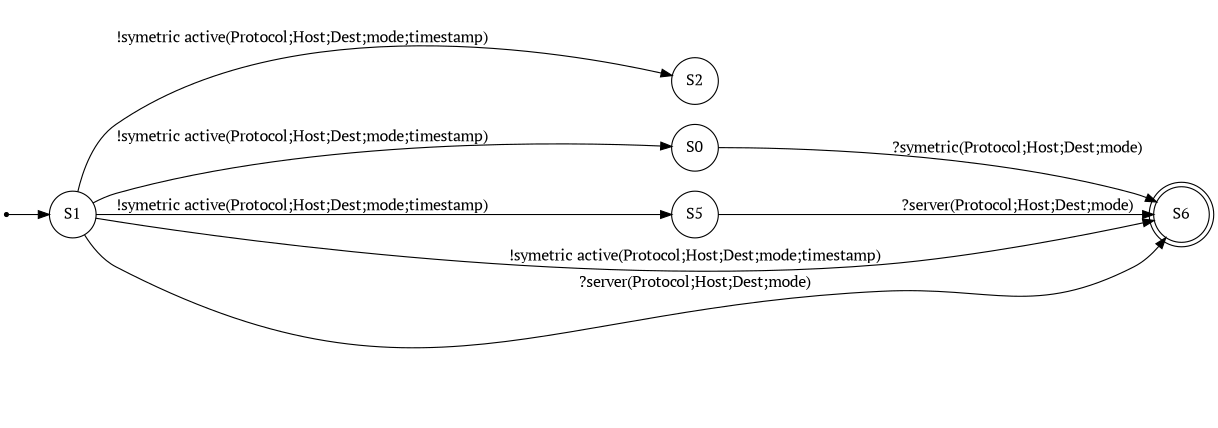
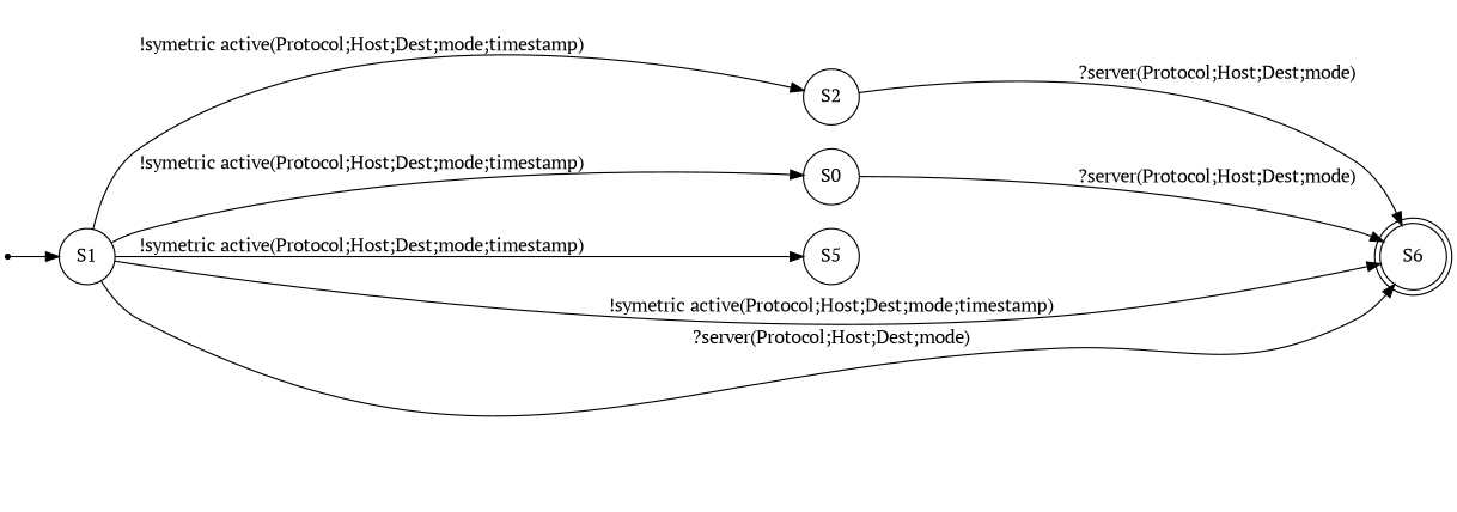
  digraph {
    fontname="PT Serif"
    rankdir=LR
    node [fontname="PT Serif" shape=circle]
    edge [fontname="PT Serif"]
    S00 [shape=point]
    n2 [label=S1]
    n3 [label=S2]
    n4 [label=S0]
    n5 [label=S5]
    n6 [label=S6 shape=doublecircle]
    S00 -> n2
    n2 -> n3 [label="!symetric active(Protocol;Host;Dest;mode;timestamp)"]
    n2 -> n4 [label="!symetric active(Protocol;Host;Dest;mode;timestamp)"]
    n2 -> n5 [label="!symetric active(Protocol;Host;Dest;mode;timestamp)"]
    n2 -> n6 [label="!symetric active(Protocol;Host;Dest;mode;timestamp)"]
    n2 -> n6 [label="?server(Protocol;Host;Dest;mode)"]
-   n4 -> n6 [label="?symetric(Protocol;Host;Dest;mode)"]
-   n5 -> n6 [label="?server(Protocol;Host;Dest;mode)"]
+   n4 -> n6 [label="?server(Protocol;Host;Dest;mode)"]
+   n3 -> n6 [label="?server(Protocol;Host;Dest;mode)"]
  }
